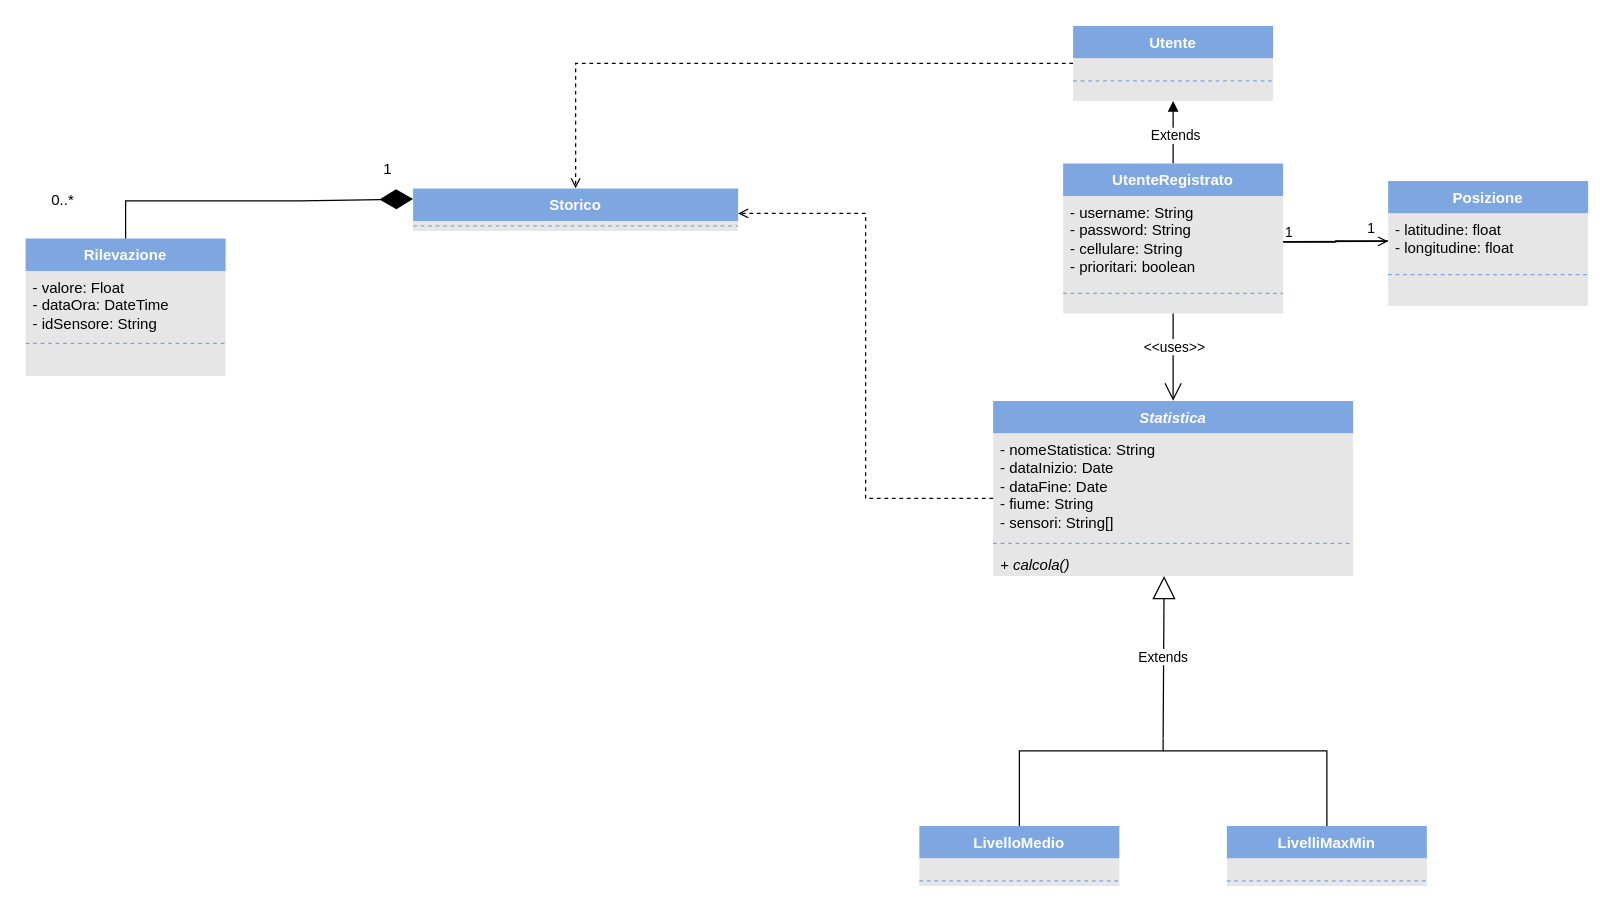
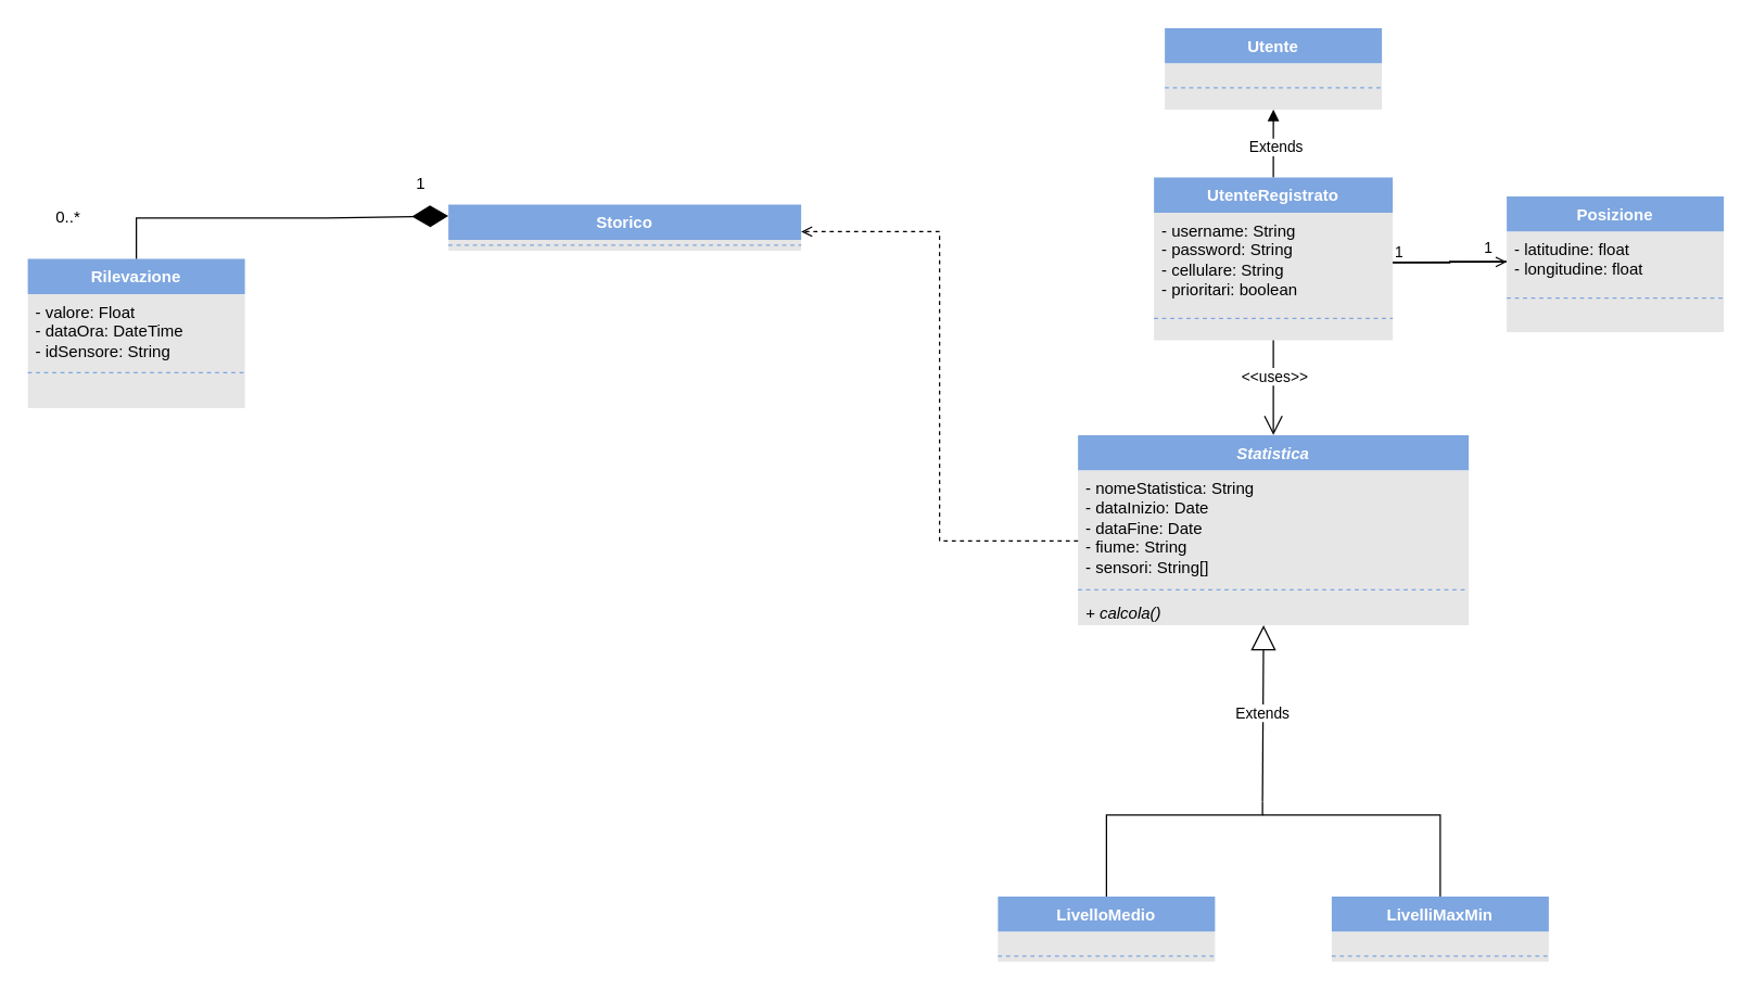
  <mxCell id="0" />
  <mxCell id="1" parent="0" />
- <mxCell id="2" style="edgeStyle=orthogonalEdgeStyle;rounded=0;orthogonalLoop=1;jettySize=auto;html=1;entryX=0.5;entryY=0;entryDx=0;entryDy=0;endArrow=open;endFill=0;dashed=1;" edge="1" parent="1" source="3" target="26"><mxGeometry relative="1" as="geometry" /></mxCell>
  <mxCell id="3" value="Utente" style="swimlane;fontStyle=1;align=center;verticalAlign=top;childLayout=stackLayout;horizontal=1;startSize=26;horizontalStack=0;resizeParent=1;resizeParentMax=0;resizeLast=0;collapsible=1;marginBottom=0;whiteSpace=wrap;html=1;fillColor=#7EA6E0;swimlaneFillColor=#E6E6E6;fontColor=#FFFFFF;strokeColor=none;" vertex="1" parent="1"><mxGeometry x="858" y="20" width="160" height="60" as="geometry" /></mxCell>
  <mxCell id="4" style="line;strokeWidth=1;fillColor=none;align=left;verticalAlign=middle;spacingTop=-1;spacingLeft=3;spacingRight=3;rotatable=0;labelPosition=right;points=[];portConstraint=eastwest;strokeColor=none;dashed=1;" vertex="1" parent="3"><mxGeometry y="26" width="160" height="14" as="geometry" /></mxCell>
  <mxCell id="5" value="" style="line;strokeWidth=1;fillColor=none;align=left;verticalAlign=middle;spacingTop=-1;spacingLeft=3;spacingRight=3;rotatable=0;labelPosition=right;points=[];portConstraint=eastwest;strokeColor=#7EA6E0;dashed=1;" vertex="1" parent="3"><mxGeometry y="40" width="160" height="8" as="geometry" /></mxCell>
  <mxCell id="6" style="line;strokeWidth=1;fillColor=none;align=left;verticalAlign=middle;spacingTop=-1;spacingLeft=3;spacingRight=3;rotatable=0;labelPosition=right;points=[];portConstraint=eastwest;strokeColor=none;dashed=1;" vertex="1" parent="3"><mxGeometry y="48" width="160" height="12" as="geometry" /></mxCell>
  <mxCell id="7" value="" style="html=1;verticalAlign=bottom;endArrow=block;curved=0;rounded=0;entryX=0.5;entryY=1;entryDx=0;entryDy=0;exitX=0.5;exitY=0;exitDx=0;exitDy=0;" edge="1" parent="1" source="9" target="3"><mxGeometry width="80" relative="1" as="geometry"><mxPoint x="794" y="260" as="sourcePoint" /><mxPoint x="910" y="230" as="targetPoint" /></mxGeometry></mxCell>
  <mxCell id="8" value="Extends" style="edgeLabel;html=1;align=center;verticalAlign=middle;resizable=0;points=[];" vertex="1" connectable="0" parent="7"><mxGeometry x="-0.078" y="-1" relative="1" as="geometry"><mxPoint as="offset" /></mxGeometry></mxCell>
  <mxCell id="9" value="UtenteRegistrato" style="swimlane;fontStyle=1;align=center;verticalAlign=top;childLayout=stackLayout;horizontal=1;startSize=26;horizontalStack=0;resizeParent=1;resizeParentMax=0;resizeLast=0;collapsible=1;marginBottom=0;whiteSpace=wrap;html=1;fillColor=#7EA6E0;swimlaneFillColor=#E6E6E6;fontColor=#FFFFFF;strokeColor=none;" vertex="1" parent="1"><mxGeometry x="850" y="130" width="176" height="120" as="geometry" /></mxCell>
  <mxCell id="10" value="- username: String&lt;div&gt;- password: String&lt;/div&gt;&lt;div&gt;- cellulare: String&lt;/div&gt;&lt;div&gt;- prioritari: boolean&lt;/div&gt;" style="text;strokeColor=none;fillColor=none;align=left;verticalAlign=top;spacingLeft=4;spacingRight=4;overflow=hidden;rotatable=0;points=[[0,0.5],[1,0.5]];portConstraint=eastwest;whiteSpace=wrap;html=1;" vertex="1" parent="9"><mxGeometry y="26" width="176" height="74" as="geometry" /></mxCell>
  <mxCell id="11" style="line;strokeWidth=1;fillColor=none;align=left;verticalAlign=middle;spacingTop=-1;spacingLeft=3;spacingRight=3;rotatable=0;labelPosition=right;points=[];portConstraint=eastwest;strokeColor=#7EA6E0;dashed=1;" vertex="1" parent="9"><mxGeometry y="100" width="176" height="8" as="geometry" /></mxCell>
  <mxCell id="12" value="" style="line;strokeWidth=1;fillColor=none;align=left;verticalAlign=middle;spacingTop=-1;spacingLeft=3;spacingRight=3;rotatable=0;labelPosition=right;points=[];portConstraint=eastwest;strokeColor=none;dashed=1;" vertex="1" parent="9"><mxGeometry y="108" width="176" height="12" as="geometry" /></mxCell>
  <mxCell id="13" value="" style="endArrow=none;html=1;edgeStyle=orthogonalEdgeStyle;rounded=0;exitX=1;exitY=0.5;exitDx=0;exitDy=0;entryX=0;entryY=0.5;entryDx=0;entryDy=0;" edge="1" parent="1" source="10" target="17"><mxGeometry relative="1" as="geometry"><mxPoint x="920" y="270" as="sourcePoint" /><mxPoint x="980" y="263" as="targetPoint" /></mxGeometry></mxCell>
  <mxCell id="14" value="1" style="edgeLabel;resizable=0;html=1;align=left;verticalAlign=bottom;" connectable="0" vertex="1" parent="13"><mxGeometry x="-1" relative="1" as="geometry" /></mxCell>
  <mxCell id="15" value="1" style="edgeLabel;resizable=0;html=1;align=right;verticalAlign=bottom;" connectable="0" vertex="1" parent="13"><mxGeometry x="1" relative="1" as="geometry"><mxPoint x="-10" y="-2" as="offset" /></mxGeometry></mxCell>
  <mxCell id="16" value="Posizione" style="swimlane;fontStyle=1;align=center;verticalAlign=top;childLayout=stackLayout;horizontal=1;startSize=26;horizontalStack=0;resizeParent=1;resizeParentMax=0;resizeLast=0;collapsible=1;marginBottom=0;whiteSpace=wrap;html=1;fillColor=#7EA6E0;swimlaneFillColor=#E6E6E6;fontColor=#FFFFFF;strokeColor=none;" vertex="1" parent="1"><mxGeometry x="1110" y="144" width="160" height="100" as="geometry" /></mxCell>
  <mxCell id="17" value="- latitudine: float&lt;div&gt;- longitudine: float&lt;/div&gt;" style="text;strokeColor=none;fillColor=none;align=left;verticalAlign=top;spacingLeft=4;spacingRight=4;overflow=hidden;rotatable=0;points=[[0,0.5],[1,0.5]];portConstraint=eastwest;whiteSpace=wrap;html=1;" vertex="1" parent="16"><mxGeometry y="26" width="160" height="44" as="geometry" /></mxCell>
  <mxCell id="18" value="" style="line;strokeWidth=1;fillColor=none;align=left;verticalAlign=middle;spacingTop=-1;spacingLeft=3;spacingRight=3;rotatable=0;labelPosition=right;points=[];portConstraint=eastwest;strokeColor=#7EA6E0;dashed=1;" vertex="1" parent="16"><mxGeometry y="70" width="160" height="10" as="geometry" /></mxCell>
  <mxCell id="19" style="line;strokeWidth=1;fillColor=none;align=left;verticalAlign=middle;spacingTop=-1;spacingLeft=3;spacingRight=3;rotatable=0;labelPosition=right;points=[];portConstraint=eastwest;strokeColor=none;dashed=1;" vertex="1" parent="16"><mxGeometry y="80" width="160" height="20" as="geometry" /></mxCell>
  <mxCell id="20" value="" style="endArrow=open;endSize=12;html=1;rounded=0;exitX=0.5;exitY=1;exitDx=0;exitDy=0;entryX=0.5;entryY=0;entryDx=0;entryDy=0;dashed=0;" edge="1" parent="1" source="9" target="22"><mxGeometry width="160" relative="1" as="geometry"><mxPoint x="554" y="360" as="sourcePoint" /><mxPoint x="714" y="360" as="targetPoint" /></mxGeometry></mxCell>
  <mxCell id="21" value="&amp;lt;&amp;lt;uses&amp;gt;&amp;gt;" style="edgeLabel;html=1;align=center;verticalAlign=middle;resizable=0;points=[];" vertex="1" connectable="0" parent="20"><mxGeometry x="-0.25" relative="1" as="geometry"><mxPoint as="offset" /></mxGeometry></mxCell>
  <mxCell id="22" value="&lt;i&gt;Statistica&lt;/i&gt;" style="swimlane;fontStyle=1;align=center;verticalAlign=top;childLayout=stackLayout;horizontal=1;startSize=26;horizontalStack=0;resizeParent=1;resizeParentMax=0;resizeLast=0;collapsible=1;marginBottom=0;whiteSpace=wrap;html=1;fillColor=#7EA6E0;swimlaneFillColor=#E6E6E6;fontColor=#FFFFFF;strokeColor=none;" vertex="1" parent="1"><mxGeometry x="794" y="320" width="288" height="140" as="geometry" /></mxCell>
  <mxCell id="23" value="- nomeStatistica: String&lt;div&gt;- dataInizio: Date&lt;/div&gt;&lt;div&gt;- dataFine: Date&lt;/div&gt;&lt;div&gt;- fiume: String&lt;/div&gt;&lt;div&gt;- sensori: String[]&lt;/div&gt;" style="text;strokeColor=none;fillColor=none;align=left;verticalAlign=top;spacingLeft=4;spacingRight=4;overflow=hidden;rotatable=0;points=[[0,0.5],[1,0.5]];portConstraint=eastwest;whiteSpace=wrap;html=1;" vertex="1" parent="22"><mxGeometry y="26" width="288" height="84" as="geometry" /></mxCell>
  <mxCell id="24" value="" style="line;strokeWidth=1;fillColor=none;align=left;verticalAlign=middle;spacingTop=-1;spacingLeft=3;spacingRight=3;rotatable=0;labelPosition=right;points=[];portConstraint=eastwest;strokeColor=#7EA6E0;dashed=1;" vertex="1" parent="22"><mxGeometry y="110" width="288" height="8" as="geometry" /></mxCell>
  <mxCell id="25" value="&lt;div&gt;&lt;i style=&quot;background-color: transparent; color: light-dark(rgb(0, 0, 0), rgb(255, 255, 255));&quot;&gt;+ calcola()&lt;/i&gt;&lt;/div&gt;&lt;div&gt;&lt;i&gt;&lt;br&gt;&lt;/i&gt;&lt;/div&gt;" style="text;strokeColor=none;fillColor=none;align=left;verticalAlign=top;spacingLeft=4;spacingRight=4;overflow=hidden;rotatable=0;points=[[0,0.5],[1,0.5]];portConstraint=eastwest;whiteSpace=wrap;html=1;" vertex="1" parent="22"><mxGeometry y="118" width="288" height="22" as="geometry" /></mxCell>
  <mxCell id="26" value="Storico" style="swimlane;fontStyle=1;align=center;verticalAlign=top;childLayout=stackLayout;horizontal=1;startSize=26;horizontalStack=0;resizeParent=1;resizeParentMax=0;resizeLast=0;collapsible=1;marginBottom=0;whiteSpace=wrap;html=1;fillColor=#7EA6E0;swimlaneFillColor=#E6E6E6;fontColor=#FFFFFF;strokeColor=none;" vertex="1" parent="1"><mxGeometry x="330" y="150" width="260" height="34" as="geometry" /></mxCell>
  <mxCell id="27" value="" style="line;strokeWidth=1;fillColor=none;align=left;verticalAlign=middle;spacingTop=-1;spacingLeft=3;spacingRight=3;rotatable=0;labelPosition=right;points=[];portConstraint=eastwest;strokeColor=#7EA6E0;dashed=1;" vertex="1" parent="26"><mxGeometry y="26" width="260" height="8" as="geometry" /></mxCell>
  <mxCell id="28" value="Rilevazione" style="swimlane;fontStyle=1;align=center;verticalAlign=top;childLayout=stackLayout;horizontal=1;startSize=26;horizontalStack=0;resizeParent=1;resizeParentMax=0;resizeLast=0;collapsible=1;marginBottom=0;whiteSpace=wrap;html=1;fillColor=#7EA6E0;swimlaneFillColor=#E6E6E6;fontColor=#FFFFFF;strokeColor=none;" vertex="1" parent="1"><mxGeometry x="20" y="190" width="160" height="110" as="geometry" /></mxCell>
  <mxCell id="29" value="- valore: Float&lt;div&gt;- dataOra: DateTime&lt;/div&gt;&lt;div&gt;- idSensore: String&lt;/div&gt;" style="text;strokeColor=none;fillColor=none;align=left;verticalAlign=top;spacingLeft=4;spacingRight=4;overflow=hidden;rotatable=0;points=[[0,0.5],[1,0.5]];portConstraint=eastwest;whiteSpace=wrap;html=1;" vertex="1" parent="28"><mxGeometry y="26" width="160" height="54" as="geometry" /></mxCell>
  <mxCell id="30" style="line;strokeWidth=1;fillColor=none;align=left;verticalAlign=middle;spacingTop=-1;spacingLeft=3;spacingRight=3;rotatable=0;labelPosition=right;points=[];portConstraint=eastwest;strokeColor=#7EA6E0;dashed=1;" vertex="1" parent="28"><mxGeometry y="80" width="160" height="8" as="geometry" /></mxCell>
  <mxCell id="31" value="" style="line;strokeWidth=1;fillColor=none;align=left;verticalAlign=middle;spacingTop=-1;spacingLeft=3;spacingRight=3;rotatable=0;labelPosition=right;points=[];portConstraint=eastwest;strokeColor=none;dashed=1;" vertex="1" parent="28"><mxGeometry y="88" width="160" height="22" as="geometry" /></mxCell>
  <mxCell id="32" value="" style="endArrow=diamondThin;endFill=1;endSize=24;html=1;rounded=0;exitX=0.5;exitY=0;exitDx=0;exitDy=0;entryX=0;entryY=0.25;entryDx=0;entryDy=0;" edge="1" parent="1" source="28" target="26"><mxGeometry width="160" relative="1" as="geometry"><mxPoint x="-30.78" y="20" as="sourcePoint" /><mxPoint x="330" y="166" as="targetPoint" /><Array as="points"><mxPoint x="100" y="160" /><mxPoint x="240" y="160" /></Array></mxGeometry></mxCell>
  <mxCell id="33" style="edgeStyle=orthogonalEdgeStyle;rounded=0;orthogonalLoop=1;jettySize=auto;html=1;endArrow=none;startFill=0;" edge="1" parent="1" source="34"><mxGeometry relative="1" as="geometry"><mxPoint x="930" y="590" as="targetPoint" /><Array as="points"><mxPoint x="815" y="600" /><mxPoint x="930" y="600" /></Array></mxGeometry></mxCell>
  <mxCell id="34" value="LivelloMedio" style="swimlane;fontStyle=1;align=center;verticalAlign=top;childLayout=stackLayout;horizontal=1;startSize=26;horizontalStack=0;resizeParent=1;resizeParentMax=0;resizeLast=0;collapsible=1;marginBottom=0;whiteSpace=wrap;html=1;fillColor=#7EA6E0;swimlaneFillColor=#E6E6E6;fontColor=#FFFFFF;strokeColor=none;" vertex="1" parent="1"><mxGeometry x="735" y="660" width="160" height="48" as="geometry" /></mxCell>
  <mxCell id="35" value="" style="line;strokeWidth=1;fillColor=none;align=left;verticalAlign=middle;spacingTop=-1;spacingLeft=3;spacingRight=3;rotatable=0;labelPosition=right;points=[];portConstraint=eastwest;strokeColor=none;dashed=1;" vertex="1" parent="34"><mxGeometry y="26" width="160" height="14" as="geometry" /></mxCell>
  <mxCell id="36" style="line;strokeWidth=1;fillColor=none;align=left;verticalAlign=middle;spacingTop=-1;spacingLeft=3;spacingRight=3;rotatable=0;labelPosition=right;points=[];portConstraint=eastwest;strokeColor=#7EA6E0;dashed=1;" vertex="1" parent="34"><mxGeometry y="40" width="160" height="8" as="geometry" /></mxCell>
  <mxCell id="37" style="edgeStyle=orthogonalEdgeStyle;rounded=0;orthogonalLoop=1;jettySize=auto;html=1;endArrow=none;startFill=0;" edge="1" parent="1" source="38"><mxGeometry relative="1" as="geometry"><mxPoint x="930" y="600" as="targetPoint" /><Array as="points"><mxPoint x="1061" y="600" /></Array></mxGeometry></mxCell>
  <mxCell id="38" value="LivelliMaxMin" style="swimlane;fontStyle=1;align=center;verticalAlign=top;childLayout=stackLayout;horizontal=1;startSize=26;horizontalStack=0;resizeParent=1;resizeParentMax=0;resizeLast=0;collapsible=1;marginBottom=0;whiteSpace=wrap;html=1;fillColor=#7EA6E0;swimlaneFillColor=#E6E6E6;fontColor=#FFFFFF;strokeColor=none;" vertex="1" parent="1"><mxGeometry x="981" y="660" width="160" height="48" as="geometry" /></mxCell>
  <mxCell id="39" value="" style="line;strokeWidth=1;fillColor=none;align=left;verticalAlign=middle;spacingTop=-1;spacingLeft=3;spacingRight=3;rotatable=0;labelPosition=right;points=[];portConstraint=eastwest;strokeColor=none;dashed=1;" vertex="1" parent="38"><mxGeometry y="26" width="160" height="14" as="geometry" /></mxCell>
  <mxCell id="40" style="line;strokeWidth=1;fillColor=none;align=left;verticalAlign=middle;spacingTop=-1;spacingLeft=3;spacingRight=3;rotatable=0;labelPosition=right;points=[];portConstraint=eastwest;strokeColor=#7EA6E0;dashed=1;" vertex="1" parent="38"><mxGeometry y="40" width="160" height="8" as="geometry" /></mxCell>
  <mxCell id="41" style="edgeStyle=orthogonalEdgeStyle;rounded=0;orthogonalLoop=1;jettySize=auto;html=1;endArrow=open;endFill=0;dashed=1;" edge="1" parent="1" source="23"><mxGeometry relative="1" as="geometry"><Array as="points"><mxPoint x="692" y="398" /><mxPoint x="692" y="170" /><mxPoint x="590" y="170" /></Array><mxPoint x="590" y="170" as="targetPoint" /></mxGeometry></mxCell>
  <mxCell id="42" value="0..*" style="text;strokeColor=none;align=center;fillColor=none;html=1;verticalAlign=middle;whiteSpace=wrap;rounded=0;" vertex="1" parent="1"><mxGeometry x="20" y="145" width="60" height="30" as="geometry" /></mxCell>
  <mxCell id="43" value="" style="rounded=0;orthogonalLoop=1;jettySize=auto;html=1;endArrow=open;startFill=0;endFill=0;" edge="1" parent="1" source="10" target="17"><mxGeometry relative="1" as="geometry" /></mxCell>
  <mxCell id="44" value="Extends" style="endArrow=block;endSize=16;endFill=0;html=1;rounded=0;entryX=0.475;entryY=1.005;entryDx=0;entryDy=0;entryPerimeter=0;" edge="1" parent="1" target="25"><mxGeometry width="160" relative="1" as="geometry"><mxPoint x="930" y="590" as="sourcePoint" /><mxPoint x="930" y="630" as="targetPoint" /></mxGeometry></mxCell>
  <mxCell id="45" value="1" style="text;strokeColor=none;align=center;fillColor=none;html=1;verticalAlign=middle;whiteSpace=wrap;rounded=0;" vertex="1" parent="1"><mxGeometry x="280" y="120" width="60" height="30" as="geometry" /></mxCell>
